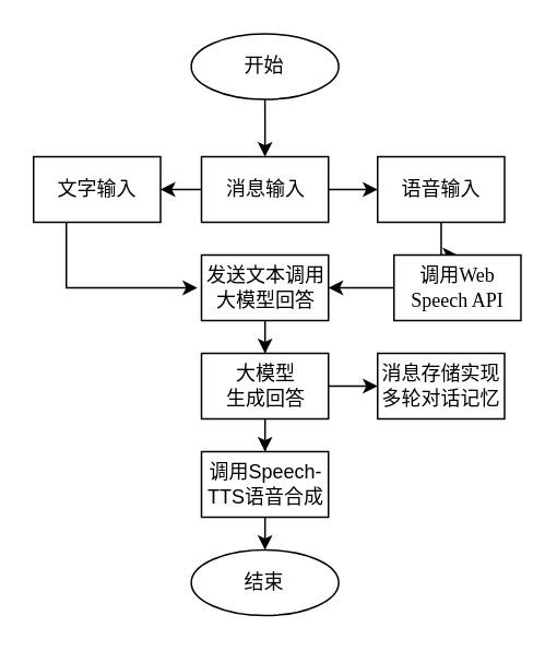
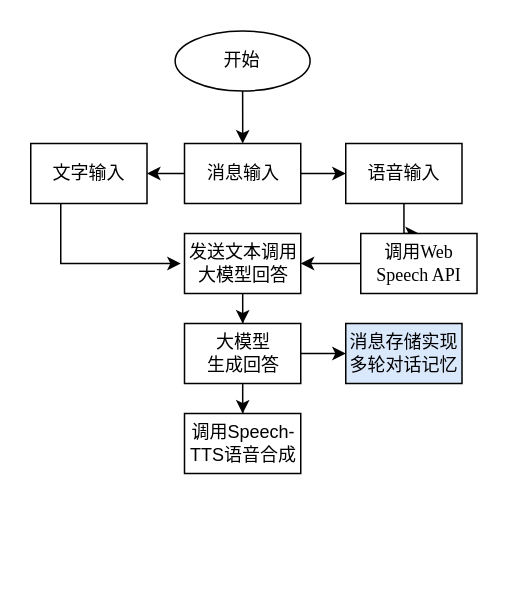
  <mxCell id="0" />
  <mxCell id="1" parent="0" />
  <mxCell id="2" value="" style="edgeStyle=orthogonalEdgeStyle;rounded=0;orthogonalLoop=1;jettySize=auto;html=1;" edge="1" parent="1" source="3" target="6"><mxGeometry relative="1" as="geometry" /></mxCell>
  <mxCell id="3" value="开始" style="ellipse;whiteSpace=wrap;html=1;" vertex="1" parent="1"><mxGeometry x="116.25" y="20" width="90" height="40" as="geometry" /></mxCell>
  <mxCell id="4" value="" style="edgeStyle=orthogonalEdgeStyle;rounded=0;orthogonalLoop=1;jettySize=auto;html=1;" edge="1" parent="1" source="6" target="10"><mxGeometry relative="1" as="geometry" /></mxCell>
  <mxCell id="5" value="" style="edgeStyle=orthogonalEdgeStyle;rounded=0;orthogonalLoop=1;jettySize=auto;html=1;" edge="1" parent="1" source="6" target="12"><mxGeometry relative="1" as="geometry" /></mxCell>
  <mxCell id="6" value="消息输入" style="whiteSpace=wrap;html=1;" vertex="1" parent="1"><mxGeometry x="122.5" y="95" width="77.5" height="40" as="geometry" /></mxCell>
  <mxCell id="7" value="" style="edgeStyle=orthogonalEdgeStyle;rounded=0;orthogonalLoop=1;jettySize=auto;html=1;" edge="1" parent="1" source="8" target="17"><mxGeometry relative="1" as="geometry" /></mxCell>
  <mxCell id="8" value="发送文本调用大模型回答" style="whiteSpace=wrap;html=1;" vertex="1" parent="1"><mxGeometry x="122.5" y="155" width="77.5" height="40" as="geometry" /></mxCell>
  <mxCell id="9" style="edgeStyle=orthogonalEdgeStyle;rounded=0;orthogonalLoop=1;jettySize=auto;html=1;" edge="1" parent="1" source="10"><mxGeometry relative="1" as="geometry"><mxPoint x="120" y="175" as="targetPoint" /><Array as="points"><mxPoint x="40" y="175" /></Array></mxGeometry></mxCell>
  <mxCell id="10" value="文字输入" style="whiteSpace=wrap;html=1;" vertex="1" parent="1"><mxGeometry x="20" y="95" width="77.5" height="40" as="geometry" /></mxCell>
  <mxCell id="11" value="" style="edgeStyle=orthogonalEdgeStyle;rounded=0;orthogonalLoop=1;jettySize=auto;html=1;" edge="1" parent="1" source="12" target="14"><mxGeometry relative="1" as="geometry" /></mxCell>
  <mxCell id="12" value="语音输入" style="whiteSpace=wrap;html=1;" vertex="1" parent="1"><mxGeometry x="230" y="95" width="77.5" height="40" as="geometry" /></mxCell>
  <mxCell id="13" style="edgeStyle=orthogonalEdgeStyle;rounded=0;orthogonalLoop=1;jettySize=auto;html=1;entryX=1;entryY=0.5;entryDx=0;entryDy=0;" edge="1" parent="1" source="14" target="8"><mxGeometry relative="1" as="geometry" /></mxCell>
  <mxCell id="14" value="调用&lt;span style=&quot;font-family: &amp;quot;Times New Roman&amp;quot;; background-color: transparent; color: light-dark(rgb(0, 0, 0), rgb(255, 255, 255));&quot;&gt;&lt;font style=&quot;font-size: 12px;&quot;&gt;Web Speech API&lt;/font&gt;&lt;/span&gt;" style="whiteSpace=wrap;html=1;" vertex="1" parent="1"><mxGeometry x="240" y="155" width="77.5" height="40" as="geometry" /></mxCell>
  <mxCell id="15" value="" style="edgeStyle=orthogonalEdgeStyle;rounded=0;orthogonalLoop=1;jettySize=auto;html=1;" edge="1" parent="1" source="17" target="19"><mxGeometry relative="1" as="geometry" /></mxCell>
  <mxCell id="16" value="" style="edgeStyle=orthogonalEdgeStyle;rounded=0;orthogonalLoop=1;jettySize=auto;html=1;" edge="1" parent="1" source="17" target="21"><mxGeometry relative="1" as="geometry" /></mxCell>
  <mxCell id="17" value="大模型&lt;div&gt;生成回答&lt;/div&gt;" style="whiteSpace=wrap;html=1;" vertex="1" parent="1"><mxGeometry x="122.5" y="215" width="77.5" height="40" as="geometry" /></mxCell>
- <mxCell id="18" value="" style="edgeStyle=orthogonalEdgeStyle;rounded=0;orthogonalLoop=1;jettySize=auto;html=1;" edge="1" parent="1" source="19" target="20"><mxGeometry relative="1" as="geometry" /></mxCell>
  <mxCell id="19" value="调用&lt;span style=&quot;background-color: transparent; color: light-dark(rgb(0, 0, 0), rgb(255, 255, 255));&quot;&gt;Speech-TTS语音合成&lt;/span&gt;" style="whiteSpace=wrap;html=1;" vertex="1" parent="1"><mxGeometry x="122.5" y="275" width="77.5" height="40" as="geometry" /></mxCell>
- <mxCell id="20" value="结束" style="ellipse;whiteSpace=wrap;html=1;" vertex="1" parent="1"><mxGeometry x="116.25" y="335" width="90" height="40" as="geometry" /></mxCell>
- <mxCell id="21" value="消息存储实现多轮对话记忆" style="whiteSpace=wrap;html=1;" vertex="1" parent="1"><mxGeometry x="230" y="215" width="77.5" height="40" as="geometry" /></mxCell>
+ <mxCell id="21" value="消息存储实现多轮对话记忆" style="whiteSpace=wrap;html=1;fillColor=#dae8fc;" vertex="1" parent="1"><mxGeometry x="230" y="215" width="77.5" height="40" as="geometry" /></mxCell>
